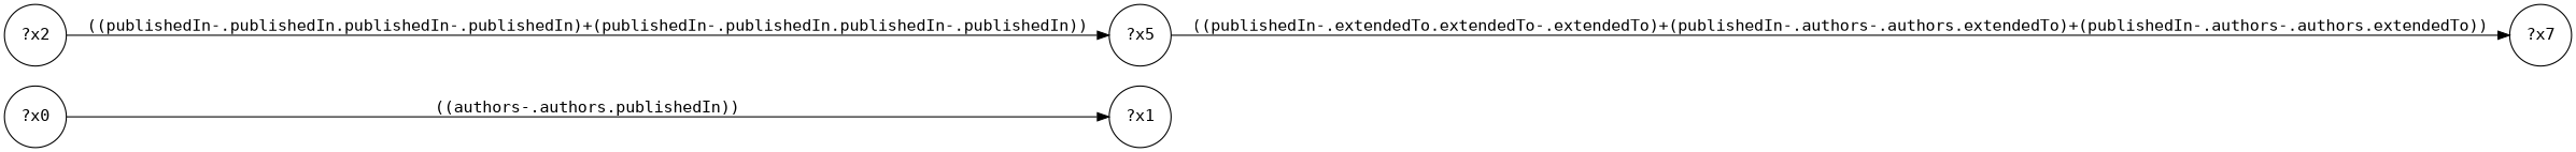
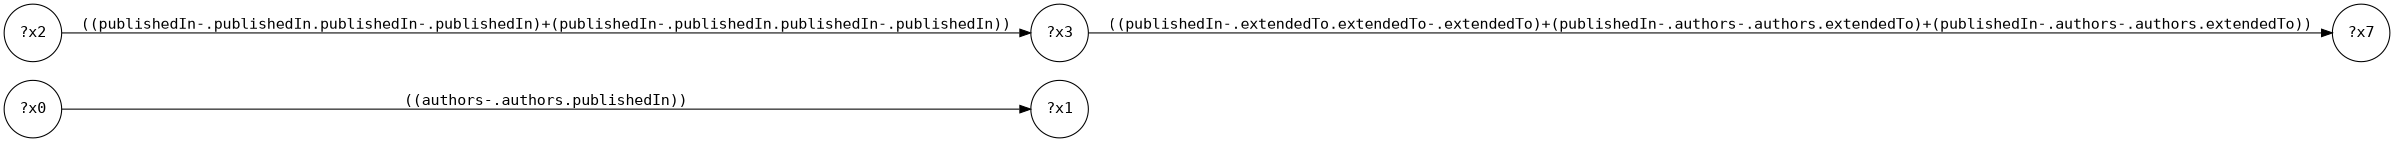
  digraph {
    fontname="DejaVu Sans Mono"
    rankdir=LR
    node [fontname="DejaVu Sans Mono" shape=circle]
    edge [fontname="DejaVu Sans Mono"]
    n1 [label="?x0"]
    n2 [label="?x1"]
    n3 [label="?x2"]
-   n4 [label="?x5"]
+   n4 [label="?x3"]
    n5 [label="?x7"]
    n1 -> n2 [label="((authors-.authors.publishedIn))"]
    n3 -> n4 [label="((publishedIn-.publishedIn.publishedIn-.publishedIn)+(publishedIn-.publishedIn.publishedIn-.publishedIn))"]
    n4 -> n5 [label="((publishedIn-.extendedTo.extendedTo-.extendedTo)+(publishedIn-.authors-.authors.extendedTo)+(publishedIn-.authors-.authors.extendedTo))"]
  }
